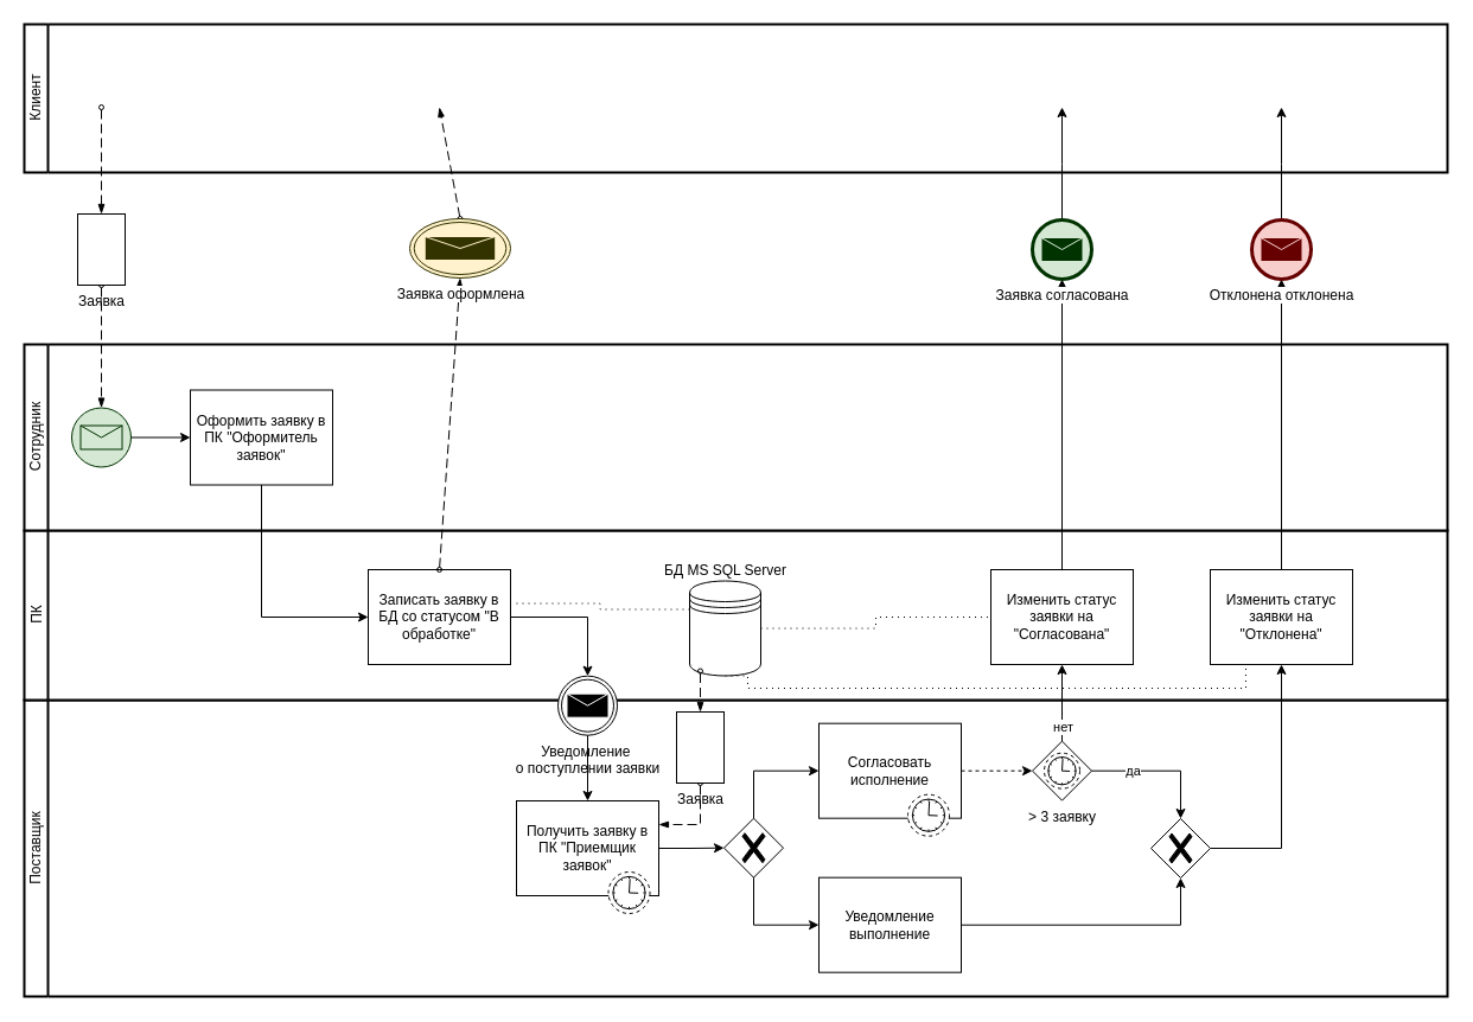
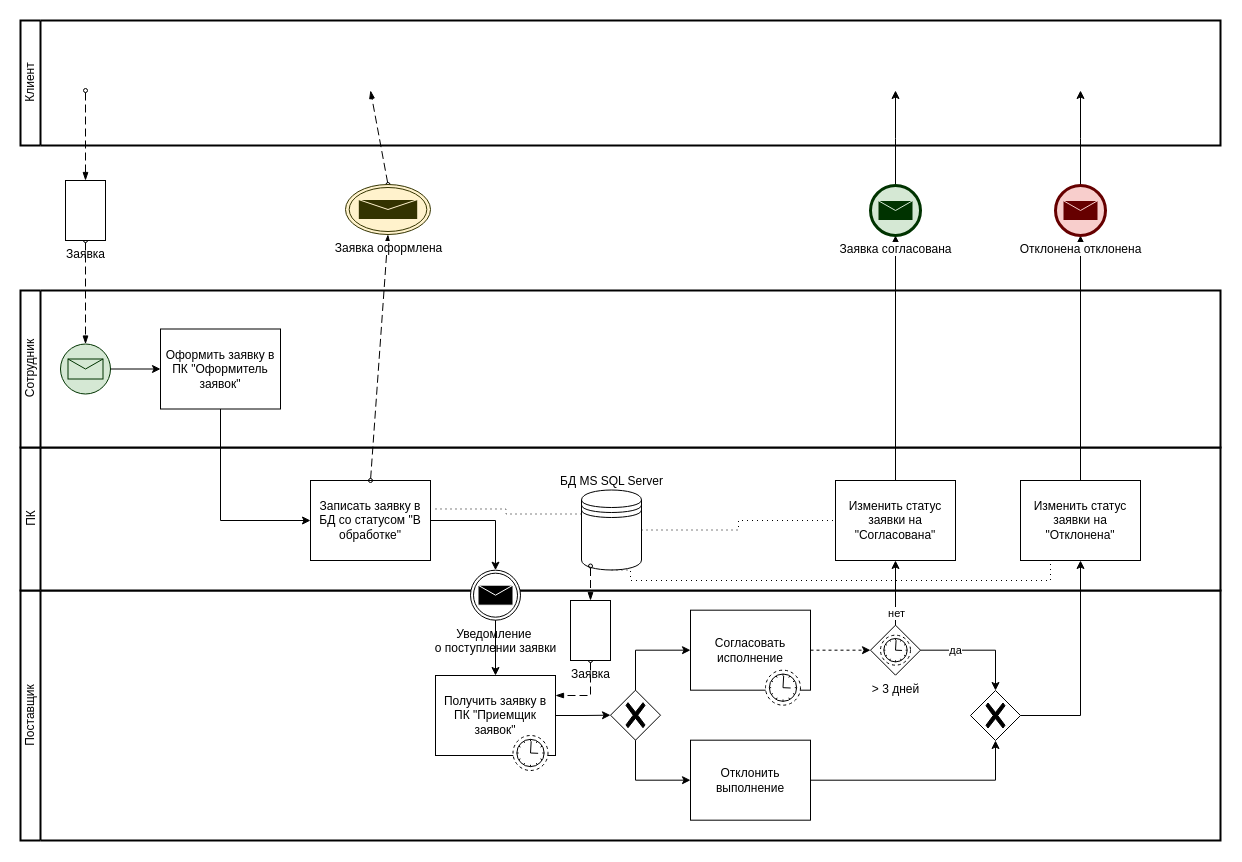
  <mxCell id="0" />
  <mxCell id="1" parent="0" />
  <mxCell id="2" value="Поставщик" style="swimlane;html=1;startSize=20;fontStyle=0;collapsible=0;horizontal=0;swimlaneLine=1;swimlaneFillColor=#ffffff;strokeWidth=2;whiteSpace=wrap;" parent="1" vertex="1"><mxGeometry x="20" y="590" width="1200" height="250" as="geometry" /></mxCell>
  <mxCell id="3" value="" style="points=[[0.25,0.25,0],[0.5,0,0],[0.75,0.25,0],[1,0.5,0],[0.75,0.75,0],[0.5,1,0],[0.25,0.75,0],[0,0.5,0]];shape=mxgraph.bpmn.gateway2;html=1;verticalLabelPosition=bottom;labelBackgroundColor=#ffffff;verticalAlign=top;align=center;perimeter=rhombusPerimeter;outlineConnect=0;outline=none;symbol=none;gwType=exclusive;" parent="2" vertex="1"><mxGeometry x="590" y="99.68" width="50" height="50" as="geometry" /></mxCell>
  <mxCell id="4" style="edgeStyle=orthogonalEdgeStyle;rounded=0;orthogonalLoop=1;jettySize=auto;html=1;entryX=0;entryY=0.5;entryDx=0;entryDy=0;entryPerimeter=0;exitX=1;exitY=0.5;exitDx=0;exitDy=0;exitPerimeter=0;" parent="2" source="7" target="3" edge="1"><mxGeometry relative="1" as="geometry"><mxPoint x="260" y="100" as="sourcePoint" /></mxGeometry></mxCell>
- <mxCell id="5" value="&amp;gt; 3 заявку" style="points=[[0.25,0.25,0],[0.5,0,0],[0.75,0.25,0],[1,0.5,0],[0.75,0.75,0],[0.5,1,0],[0.25,0.75,0],[0,0.5,0]];shape=mxgraph.bpmn.gateway2;html=1;verticalLabelPosition=bottom;labelBackgroundColor=#ffffff;verticalAlign=top;align=center;perimeter=rhombusPerimeter;outlineConnect=0;outline=eventNonint;symbol=timer;labelPosition=center;" parent="2" vertex="1"><mxGeometry x="850" y="34.68" width="50" height="50" as="geometry" /></mxCell>
+ <mxCell id="5" value="&amp;gt; 3 дней" style="points=[[0.25,0.25,0],[0.5,0,0],[0.75,0.25,0],[1,0.5,0],[0.75,0.75,0],[0.5,1,0],[0.25,0.75,0],[0,0.5,0]];shape=mxgraph.bpmn.gateway2;html=1;verticalLabelPosition=bottom;labelBackgroundColor=#ffffff;verticalAlign=top;align=center;perimeter=rhombusPerimeter;outlineConnect=0;outline=eventNonint;symbol=timer;labelPosition=center;" parent="2" vertex="1"><mxGeometry x="850" y="34.68" width="50" height="50" as="geometry" /></mxCell>
  <mxCell id="6" style="edgeStyle=orthogonalEdgeStyle;rounded=0;orthogonalLoop=1;jettySize=auto;html=1;exitX=1;exitY=0.5;exitDx=0;exitDy=0;exitPerimeter=0;entryX=0;entryY=0.5;entryDx=0;entryDy=0;entryPerimeter=0;dashed=1;" parent="2" source="9" target="5" edge="1"><mxGeometry relative="1" as="geometry"><mxPoint x="990" y="51.68" as="sourcePoint" /></mxGeometry></mxCell>
  <mxCell id="7" value="Получить заявку в ПК &quot;Приемщик заявок&quot;" style="points=[[0.25,0,0],[0.5,0,0],[0.75,0,0],[1,0.25,0],[1,0.5,0],[1,0.75,0],[0.75,1,0],[0.5,1,0],[0.25,1,0],[0,0.75,0],[0,0.5,0],[0,0.25,0]];shape=mxgraph.bpmn.task2;whiteSpace=wrap;rectStyle=rounded;size=10;html=1;container=1;expand=0;collapsible=0;taskMarker=user;" parent="2" vertex="1"><mxGeometry x="415" y="85" width="120" height="80" as="geometry" /></mxCell>
  <mxCell id="8" value="" style="points=[[0.145,0.145,0],[0.5,0,0],[0.855,0.145,0],[1,0.5,0],[0.855,0.855,0],[0.5,1,0],[0.145,0.855,0],[0,0.5,0]];shape=mxgraph.bpmn.event;html=1;verticalLabelPosition=bottom;labelBackgroundColor=#ffffff;verticalAlign=top;align=center;perimeter=ellipsePerimeter;outlineConnect=0;aspect=fixed;outline=eventNonint;symbol=timer;" parent="7" vertex="1"><mxGeometry x="77.5" y="60" width="35" height="35" as="geometry" /></mxCell>
  <mxCell id="9" value="Согласовать исполнение" style="points=[[0.25,0,0],[0.5,0,0],[0.75,0,0],[1,0.25,0],[1,0.5,0],[1,0.75,0],[0.75,1,0],[0.5,1,0],[0.25,1,0],[0,0.75,0],[0,0.5,0],[0,0.25,0]];shape=mxgraph.bpmn.task2;whiteSpace=wrap;rectStyle=rounded;size=10;html=1;container=1;expand=0;collapsible=0;taskMarker=user;" parent="2" vertex="1"><mxGeometry x="670" y="19.68" width="120" height="80" as="geometry" /></mxCell>
  <mxCell id="10" value="" style="points=[[0.145,0.145,0],[0.5,0,0],[0.855,0.145,0],[1,0.5,0],[0.855,0.855,0],[0.5,1,0],[0.145,0.855,0],[0,0.5,0]];shape=mxgraph.bpmn.event;html=1;verticalLabelPosition=bottom;labelBackgroundColor=#ffffff;verticalAlign=top;align=center;perimeter=ellipsePerimeter;outlineConnect=0;aspect=fixed;outline=eventNonint;symbol=timer;" parent="9" vertex="1"><mxGeometry x="75" y="60" width="35" height="35" as="geometry" /></mxCell>
  <mxCell id="11" style="edgeStyle=orthogonalEdgeStyle;rounded=0;orthogonalLoop=1;jettySize=auto;html=1;entryX=0;entryY=0.5;entryDx=0;entryDy=0;entryPerimeter=0;exitX=0.5;exitY=0;exitDx=0;exitDy=0;exitPerimeter=0;" parent="2" source="3" target="9" edge="1"><mxGeometry relative="1" as="geometry"><mxPoint x="870" y="51.68" as="targetPoint" /></mxGeometry></mxCell>
- <mxCell id="12" value="Уведомление выполнение" style="points=[[0.25,0,0],[0.5,0,0],[0.75,0,0],[1,0.25,0],[1,0.5,0],[1,0.75,0],[0.75,1,0],[0.5,1,0],[0.25,1,0],[0,0.75,0],[0,0.5,0],[0,0.25,0]];shape=mxgraph.bpmn.task2;whiteSpace=wrap;rectStyle=rounded;size=10;html=1;container=1;expand=0;collapsible=0;taskMarker=user;" parent="2" vertex="1"><mxGeometry x="670" y="149.68" width="120" height="80" as="geometry" /></mxCell>
+ <mxCell id="12" value="Отклонить выполнение" style="points=[[0.25,0,0],[0.5,0,0],[0.75,0,0],[1,0.25,0],[1,0.5,0],[1,0.75,0],[0.75,1,0],[0.5,1,0],[0.25,1,0],[0,0.75,0],[0,0.5,0],[0,0.25,0]];shape=mxgraph.bpmn.task2;whiteSpace=wrap;rectStyle=rounded;size=10;html=1;container=1;expand=0;collapsible=0;taskMarker=user;" parent="2" vertex="1"><mxGeometry x="670" y="149.68" width="120" height="80" as="geometry" /></mxCell>
  <mxCell id="13" style="edgeStyle=orthogonalEdgeStyle;rounded=0;orthogonalLoop=1;jettySize=auto;html=1;exitX=0.5;exitY=1;exitDx=0;exitDy=0;exitPerimeter=0;entryX=0;entryY=0.5;entryDx=0;entryDy=0;entryPerimeter=0;" parent="2" source="3" target="12" edge="1"><mxGeometry relative="1" as="geometry"><mxPoint x="870" y="151.68" as="targetPoint" /></mxGeometry></mxCell>
  <mxCell id="14" value="" style="points=[[0.25,0.25,0],[0.5,0,0],[0.75,0.25,0],[1,0.5,0],[0.75,0.75,0],[0.5,1,0],[0.25,0.75,0],[0,0.5,0]];shape=mxgraph.bpmn.gateway2;html=1;verticalLabelPosition=bottom;labelBackgroundColor=#ffffff;verticalAlign=top;align=center;perimeter=rhombusPerimeter;outlineConnect=0;outline=none;symbol=none;gwType=exclusive;" parent="2" vertex="1"><mxGeometry x="950" y="100" width="50" height="50" as="geometry" /></mxCell>
  <mxCell id="15" style="edgeStyle=orthogonalEdgeStyle;rounded=0;orthogonalLoop=1;jettySize=auto;html=1;entryX=0.5;entryY=1;entryDx=0;entryDy=0;entryPerimeter=0;" parent="2" source="12" target="14" edge="1"><mxGeometry relative="1" as="geometry" /></mxCell>
  <mxCell id="16" style="edgeStyle=orthogonalEdgeStyle;rounded=0;orthogonalLoop=1;jettySize=auto;html=1;entryX=0.5;entryY=0;entryDx=0;entryDy=0;entryPerimeter=0;exitX=1;exitY=0.5;exitDx=0;exitDy=0;exitPerimeter=0;" parent="2" source="5" target="14" edge="1"><mxGeometry relative="1" as="geometry"><mxPoint x="970" y="34.68" as="sourcePoint" /><mxPoint x="1045.02" y="74.68" as="targetPoint" /></mxGeometry></mxCell>
  <mxCell id="17" value="да" style="edgeLabel;html=1;align=center;verticalAlign=middle;resizable=0;points=[];" parent="16" vertex="1" connectable="0"><mxGeometry x="-0.095" y="-1" relative="1" as="geometry"><mxPoint x="-17" y="-1" as="offset" /></mxGeometry></mxCell>
  <mxCell id="18" value="" style="dashed=1;dashPattern=8 4;endArrow=blockThin;endFill=1;startArrow=oval;startFill=0;endSize=6;startSize=4;html=1;rounded=0;entryX=1;entryY=0.25;entryDx=0;entryDy=0;entryPerimeter=0;edgeStyle=orthogonalEdgeStyle;exitX=0.5;exitY=1;exitDx=0;exitDy=0;exitPerimeter=0;" edge="1" parent="2" source="19" target="7"><mxGeometry width="160" relative="1" as="geometry"><mxPoint x="370" y="70" as="sourcePoint" /><mxPoint x="350" y="166.68" as="targetPoint" /></mxGeometry></mxCell>
  <mxCell id="19" value="Заявка" style="shape=mxgraph.bpmn.data2;labelPosition=center;verticalLabelPosition=bottom;align=center;verticalAlign=top;size=15;html=1;" vertex="1" parent="2"><mxGeometry x="550" y="10.0" width="40" height="60" as="geometry" /></mxCell>
  <mxCell id="20" value="ПК" style="swimlane;html=1;startSize=20;fontStyle=0;collapsible=0;horizontal=0;swimlaneLine=1;swimlaneFillColor=#ffffff;strokeWidth=2;whiteSpace=wrap;" parent="1" vertex="1"><mxGeometry x="20" y="447" width="1200" height="143" as="geometry" /></mxCell>
  <mxCell id="21" value="Изменить статус заявки на &quot;Отклонена&quot;" style="points=[[0.25,0,0],[0.5,0,0],[0.75,0,0],[1,0.25,0],[1,0.5,0],[1,0.75,0],[0.75,1,0],[0.5,1,0],[0.25,1,0],[0,0.75,0],[0,0.5,0],[0,0.25,0]];shape=mxgraph.bpmn.task2;whiteSpace=wrap;rectStyle=rounded;size=10;html=1;container=1;expand=0;collapsible=0;taskMarker=script;" parent="20" vertex="1"><mxGeometry x="1000" y="33" width="120" height="80" as="geometry" /></mxCell>
  <mxCell id="22" value="Записать заявку в БД со статусом &quot;В обработке&quot;" style="points=[[0.25,0,0],[0.5,0,0],[0.75,0,0],[1,0.25,0],[1,0.5,0],[1,0.75,0],[0.75,1,0],[0.5,1,0],[0.25,1,0],[0,0.75,0],[0,0.5,0],[0,0.25,0]];shape=mxgraph.bpmn.task2;whiteSpace=wrap;rectStyle=rounded;size=10;html=1;container=1;expand=0;collapsible=0;taskMarker=script;" parent="20" vertex="1"><mxGeometry x="290" y="33" width="120" height="80" as="geometry" /></mxCell>
  <mxCell id="23" value="БД MS SQL Server" style="shape=datastore;html=1;labelPosition=center;verticalLabelPosition=top;align=center;verticalAlign=bottom;" parent="20" vertex="1"><mxGeometry x="561" y="42.5" width="60" height="80" as="geometry" /></mxCell>
  <mxCell id="24" value="" style="edgeStyle=orthogonalEdgeStyle;fontSize=12;html=1;endFill=0;startFill=0;endSize=6;startSize=6;dashed=1;dashPattern=1 4;endArrow=none;startArrow=none;rounded=0;entryX=1.013;entryY=0.356;entryDx=0;entryDy=0;entryPerimeter=0;exitX=0;exitY=0.3;exitDx=0;exitDy=0;" parent="20" source="23" target="22" edge="1"><mxGeometry width="160" relative="1" as="geometry"><mxPoint x="790" y="953" as="sourcePoint" /><mxPoint x="1125" y="953" as="targetPoint" /></mxGeometry></mxCell>
  <mxCell id="25" value="Изменить статус заявки на &quot;Согласована&quot;" style="points=[[0.25,0,0],[0.5,0,0],[0.75,0,0],[1,0.25,0],[1,0.5,0],[1,0.75,0],[0.75,1,0],[0.5,1,0],[0.25,1,0],[0,0.75,0],[0,0.5,0],[0,0.25,0]];shape=mxgraph.bpmn.task2;whiteSpace=wrap;rectStyle=rounded;size=10;html=1;container=1;expand=0;collapsible=0;taskMarker=script;" parent="20" vertex="1"><mxGeometry x="815" y="33" width="120" height="80" as="geometry" /></mxCell>
  <mxCell id="26" value="" style="edgeStyle=orthogonalEdgeStyle;fontSize=12;html=1;endFill=0;startFill=0;endSize=6;startSize=6;dashed=1;dashPattern=1 4;endArrow=none;startArrow=none;rounded=0;entryX=0;entryY=0.5;entryDx=0;entryDy=0;entryPerimeter=0;exitX=1;exitY=0.5;exitDx=0;exitDy=0;" parent="20" source="23" target="25" edge="1"><mxGeometry width="160" relative="1" as="geometry"><mxPoint x="460" y="-340" as="sourcePoint" /><mxPoint x="620" y="-340" as="targetPoint" /></mxGeometry></mxCell>
  <mxCell id="27" value="" style="edgeStyle=orthogonalEdgeStyle;fontSize=12;html=1;endFill=0;startFill=0;endSize=6;startSize=6;dashed=1;dashPattern=1 4;endArrow=none;startArrow=none;rounded=0;entryX=0.25;entryY=1;entryDx=0;entryDy=0;entryPerimeter=0;exitX=0.5;exitY=1;exitDx=0;exitDy=0;" parent="20" source="23" target="21" edge="1"><mxGeometry width="160" relative="1" as="geometry"><mxPoint x="340" y="60" as="sourcePoint" /><mxPoint x="525" y="160" as="targetPoint" /><Array as="points"><mxPoint x="610" y="133" /><mxPoint x="1030" y="133" /></Array></mxGeometry></mxCell>
  <mxCell id="28" value="" style="edgeStyle=orthogonalEdgeStyle;rounded=0;orthogonalLoop=1;jettySize=auto;html=1;entryX=0.5;entryY=0;entryDx=0;entryDy=0;entryPerimeter=0;exitX=1;exitY=0.5;exitDx=0;exitDy=0;exitPerimeter=0;" edge="1" parent="20" source="22" target="29"><mxGeometry relative="1" as="geometry"><mxPoint x="410" y="73" as="sourcePoint" /><mxPoint x="500" y="238" as="targetPoint" /></mxGeometry></mxCell>
  <mxCell id="29" value="Уведомление&amp;nbsp;&lt;div&gt;о поступлении заявки&lt;/div&gt;" style="points=[[0.145,0.145,0],[0.5,0,0],[0.855,0.145,0],[1,0.5,0],[0.855,0.855,0],[0.5,1,0],[0.145,0.855,0],[0,0.5,0]];shape=mxgraph.bpmn.event;html=1;verticalLabelPosition=bottom;labelBackgroundColor=#ffffff;verticalAlign=top;align=center;perimeter=ellipsePerimeter;outlineConnect=0;aspect=fixed;outline=throwing;symbol=message;" vertex="1" parent="20"><mxGeometry x="450" y="122.68" width="50" height="50" as="geometry" /></mxCell>
  <mxCell id="30" value="Сотрудник" style="swimlane;html=1;startSize=20;fontStyle=0;collapsible=0;horizontal=0;swimlaneLine=1;swimlaneFillColor=#ffffff;strokeWidth=2;whiteSpace=wrap;" parent="1" vertex="1"><mxGeometry x="20" y="290" width="1200" height="157" as="geometry" /></mxCell>
  <mxCell id="31" value="" style="points=[[0.145,0.145,0],[0.5,0,0],[0.855,0.145,0],[1,0.5,0],[0.855,0.855,0],[0.5,1,0],[0.145,0.855,0],[0,0.5,0]];shape=mxgraph.bpmn.event;html=1;verticalLabelPosition=bottom;labelBackgroundColor=#ffffff;verticalAlign=top;align=center;perimeter=ellipsePerimeter;outlineConnect=0;aspect=fixed;outline=standard;symbol=message;fillColor=#d5e8d4;strokeColor=#003300;" parent="30" vertex="1"><mxGeometry x="40" y="53.5" width="50" height="50" as="geometry" /></mxCell>
  <mxCell id="32" style="edgeStyle=orthogonalEdgeStyle;rounded=0;orthogonalLoop=1;jettySize=auto;html=1;entryX=0;entryY=0.5;entryDx=0;entryDy=0;entryPerimeter=0;" parent="30" source="31" target="33" edge="1"><mxGeometry relative="1" as="geometry"><mxPoint x="140" y="80" as="targetPoint" /></mxGeometry></mxCell>
  <mxCell id="33" value="Оформить заявку в ПК &quot;Оформитель заявок&quot;" style="points=[[0.25,0,0],[0.5,0,0],[0.75,0,0],[1,0.25,0],[1,0.5,0],[1,0.75,0],[0.75,1,0],[0.5,1,0],[0.25,1,0],[0,0.75,0],[0,0.5,0],[0,0.25,0]];shape=mxgraph.bpmn.task2;whiteSpace=wrap;rectStyle=rounded;size=10;html=1;container=1;expand=0;collapsible=0;taskMarker=user;" parent="30" vertex="1"><mxGeometry x="140" y="38.5" width="120" height="80" as="geometry" /></mxCell>
  <mxCell id="34" style="edgeStyle=orthogonalEdgeStyle;rounded=0;orthogonalLoop=1;jettySize=auto;html=1;entryX=0;entryY=0.5;entryDx=0;entryDy=0;entryPerimeter=0;exitX=0.5;exitY=1;exitDx=0;exitDy=0;exitPerimeter=0;" parent="1" source="33" target="22" edge="1"><mxGeometry relative="1" as="geometry"><mxPoint x="220" y="547" as="sourcePoint" /><mxPoint x="220" y="727" as="targetPoint" /></mxGeometry></mxCell>
  <mxCell id="35" value="Клиент" style="swimlane;html=1;startSize=20;fontStyle=0;collapsible=0;horizontal=0;swimlaneLine=1;swimlaneFillColor=#ffffff;strokeWidth=2;whiteSpace=wrap;" parent="1" vertex="1"><mxGeometry x="20" y="20" width="1200" height="125" as="geometry" /></mxCell>
  <mxCell id="36" value="" style="dashed=1;dashPattern=8 4;endArrow=blockThin;endFill=1;startArrow=oval;startFill=0;endSize=6;startSize=4;html=1;rounded=0;exitX=0.5;exitY=0;exitDx=0;exitDy=0;exitPerimeter=0;" parent="35" source="47" edge="1"><mxGeometry width="160" relative="1" as="geometry"><mxPoint x="305" y="120" as="sourcePoint" /><mxPoint x="350" y="70" as="targetPoint" /></mxGeometry></mxCell>
  <mxCell id="37" value="" style="dashed=1;dashPattern=8 4;endArrow=blockThin;endFill=1;startArrow=oval;startFill=0;endSize=6;startSize=4;html=1;rounded=0;entryX=0.5;entryY=0;entryDx=0;entryDy=0;entryPerimeter=0;" parent="1" source="38" target="31" edge="1"><mxGeometry width="160" relative="1" as="geometry"><mxPoint x="85" y="307" as="sourcePoint" /><mxPoint x="510" y="387" as="targetPoint" /></mxGeometry></mxCell>
  <mxCell id="38" value="Заявка" style="shape=mxgraph.bpmn.data2;labelPosition=center;verticalLabelPosition=bottom;align=center;verticalAlign=top;size=15;html=1;" parent="1" vertex="1"><mxGeometry x="65" y="180" width="40" height="60" as="geometry" /></mxCell>
  <mxCell id="39" value="" style="dashed=1;dashPattern=8 4;endArrow=blockThin;endFill=1;startArrow=oval;startFill=0;endSize=6;startSize=4;html=1;rounded=0;exitX=0.5;exitY=0;exitDx=0;exitDy=0;exitPerimeter=0;entryX=0.5;entryY=1;entryDx=0;entryDy=0;entryPerimeter=0;" parent="1" source="22" target="47" edge="1"><mxGeometry width="160" relative="1" as="geometry"><mxPoint x="220" y="467" as="sourcePoint" /><mxPoint x="450" y="387" as="targetPoint" /></mxGeometry></mxCell>
  <mxCell id="40" style="edgeStyle=orthogonalEdgeStyle;rounded=0;orthogonalLoop=1;jettySize=auto;html=1;exitX=0.5;exitY=0;exitDx=0;exitDy=0;exitPerimeter=0;" parent="1" source="50" edge="1"><mxGeometry relative="1" as="geometry"><mxPoint x="1080" y="90" as="targetPoint" /></mxGeometry></mxCell>
  <mxCell id="41" style="edgeStyle=orthogonalEdgeStyle;rounded=0;orthogonalLoop=1;jettySize=auto;html=1;exitX=0.5;exitY=0;exitDx=0;exitDy=0;exitPerimeter=0;" parent="1" source="43" edge="1"><mxGeometry relative="1" as="geometry"><mxPoint x="895" y="90" as="targetPoint" /></mxGeometry></mxCell>
  <mxCell id="42" style="edgeStyle=orthogonalEdgeStyle;rounded=0;orthogonalLoop=1;jettySize=auto;html=1;entryX=0.5;entryY=1;entryDx=0;entryDy=0;entryPerimeter=0;exitX=0.5;exitY=0;exitDx=0;exitDy=0;exitPerimeter=0;" parent="1" source="25" target="43" edge="1"><mxGeometry relative="1" as="geometry" /></mxCell>
  <mxCell id="43" value="Заявка согласована" style="points=[[0.145,0.145,0],[0.5,0,0],[0.855,0.145,0],[1,0.5,0],[0.855,0.855,0],[0.5,1,0],[0.145,0.855,0],[0,0.5,0]];shape=mxgraph.bpmn.event;html=1;verticalLabelPosition=bottom;labelBackgroundColor=#ffffff;verticalAlign=top;align=center;perimeter=ellipsePerimeter;outlineConnect=0;aspect=fixed;outline=end;symbol=message;fillColor=#d5e8d4;strokeColor=#003300;" parent="1" vertex="1"><mxGeometry x="870" y="185" width="50" height="50" as="geometry" /></mxCell>
  <mxCell id="44" style="edgeStyle=orthogonalEdgeStyle;rounded=0;orthogonalLoop=1;jettySize=auto;html=1;entryX=0.5;entryY=1;entryDx=0;entryDy=0;entryPerimeter=0;exitX=1;exitY=0.5;exitDx=0;exitDy=0;exitPerimeter=0;" parent="1" source="14" target="21" edge="1"><mxGeometry relative="1" as="geometry" /></mxCell>
  <mxCell id="45" style="edgeStyle=orthogonalEdgeStyle;rounded=0;orthogonalLoop=1;jettySize=auto;html=1;entryX=0.5;entryY=1;entryDx=0;entryDy=0;entryPerimeter=0;exitX=0.5;exitY=0;exitDx=0;exitDy=0;exitPerimeter=0;" parent="1" source="21" target="50" edge="1"><mxGeometry relative="1" as="geometry" /></mxCell>
  <mxCell id="46" value="" style="dashed=1;dashPattern=8 4;endArrow=blockThin;endFill=1;startArrow=oval;startFill=0;endSize=6;startSize=4;html=1;rounded=0;entryX=0.5;entryY=0;entryDx=0;entryDy=0;entryPerimeter=0;" parent="1" target="38" edge="1"><mxGeometry width="160" relative="1" as="geometry"><mxPoint x="85" y="90" as="sourcePoint" /><mxPoint x="85" y="482" as="targetPoint" /></mxGeometry></mxCell>
  <mxCell id="47" value="Заявка оформлена" style="points=[[0.145,0.145,0],[0.5,0,0],[0.855,0.145,0],[1,0.5,0],[0.855,0.855,0],[0.5,1,0],[0.145,0.855,0],[0,0.5,0]];shape=mxgraph.bpmn.event;html=1;verticalLabelPosition=bottom;labelBackgroundColor=#ffffff;verticalAlign=top;align=center;perimeter=ellipsePerimeter;outlineConnect=0;aspect=fixed;outline=throwing;symbol=message;fillColor=#fff2cc;strokeColor=#333300;" parent="1" vertex="1"><mxGeometry x="345" y="184" width="85" height="50" as="geometry" /></mxCell>
  <mxCell id="48" value="" style="edgeStyle=orthogonalEdgeStyle;rounded=0;orthogonalLoop=1;jettySize=auto;html=1;entryX=0.5;entryY=1;entryDx=0;entryDy=0;entryPerimeter=0;exitX=0.5;exitY=0;exitDx=0;exitDy=0;exitPerimeter=0;" parent="1" source="5" target="25" edge="1"><mxGeometry relative="1" as="geometry"><mxPoint x="595" y="647" as="sourcePoint" /><mxPoint x="595" y="394" as="targetPoint" /></mxGeometry></mxCell>
  <mxCell id="49" value="нет" style="edgeLabel;html=1;align=center;verticalAlign=middle;resizable=0;points=[];" parent="48" vertex="1" connectable="0"><mxGeometry x="-0.239" y="2" relative="1" as="geometry"><mxPoint x="2" y="13" as="offset" /></mxGeometry></mxCell>
  <mxCell id="50" value="Отклонена отклонена" style="points=[[0.145,0.145,0],[0.5,0,0],[0.855,0.145,0],[1,0.5,0],[0.855,0.855,0],[0.5,1,0],[0.145,0.855,0],[0,0.5,0]];shape=mxgraph.bpmn.event;html=1;verticalLabelPosition=bottom;labelBackgroundColor=#ffffff;verticalAlign=top;align=center;perimeter=ellipsePerimeter;outlineConnect=0;aspect=fixed;outline=end;symbol=message;fillColor=#f8cecc;strokeColor=#660000;" parent="1" vertex="1"><mxGeometry x="1055" y="185" width="50" height="50" as="geometry" /></mxCell>
  <mxCell id="51" value="" style="dashed=1;dashPattern=8 4;endArrow=blockThin;endFill=1;startArrow=oval;startFill=0;endSize=6;startSize=4;html=1;rounded=0;entryX=0.5;entryY=0;entryDx=0;entryDy=0;entryPerimeter=0;exitX=0.15;exitY=0.95;exitDx=0;exitDy=0;exitPerimeter=0;" edge="1" parent="1" target="19" source="23"><mxGeometry width="160" relative="1" as="geometry"><mxPoint x="510" y="520" as="sourcePoint" /><mxPoint x="370" y="984.68" as="targetPoint" /></mxGeometry></mxCell>
  <mxCell id="52" style="edgeStyle=orthogonalEdgeStyle;rounded=0;orthogonalLoop=1;jettySize=auto;html=1;entryX=0.5;entryY=0;entryDx=0;entryDy=0;entryPerimeter=0;exitX=0.5;exitY=1;exitDx=0;exitDy=0;exitPerimeter=0;" edge="1" parent="1" source="29" target="7"><mxGeometry relative="1" as="geometry"><mxPoint x="230" y="419" as="sourcePoint" /><mxPoint x="320" y="530" as="targetPoint" /></mxGeometry></mxCell>
